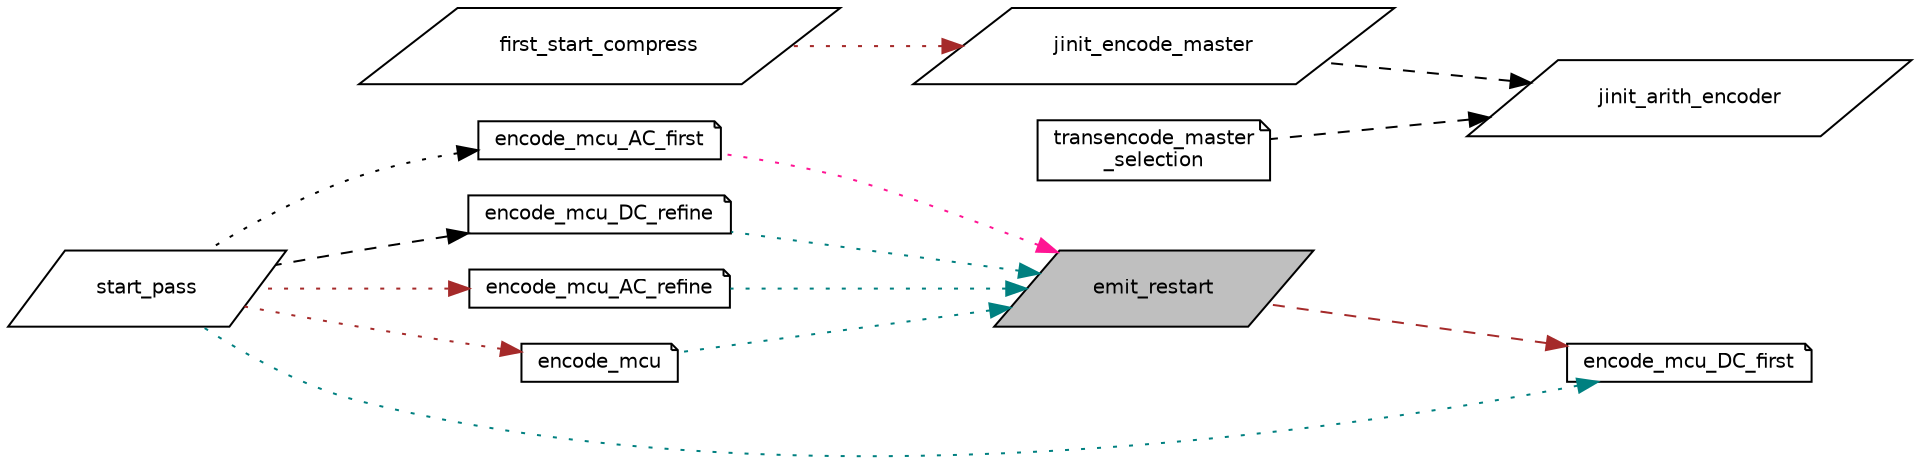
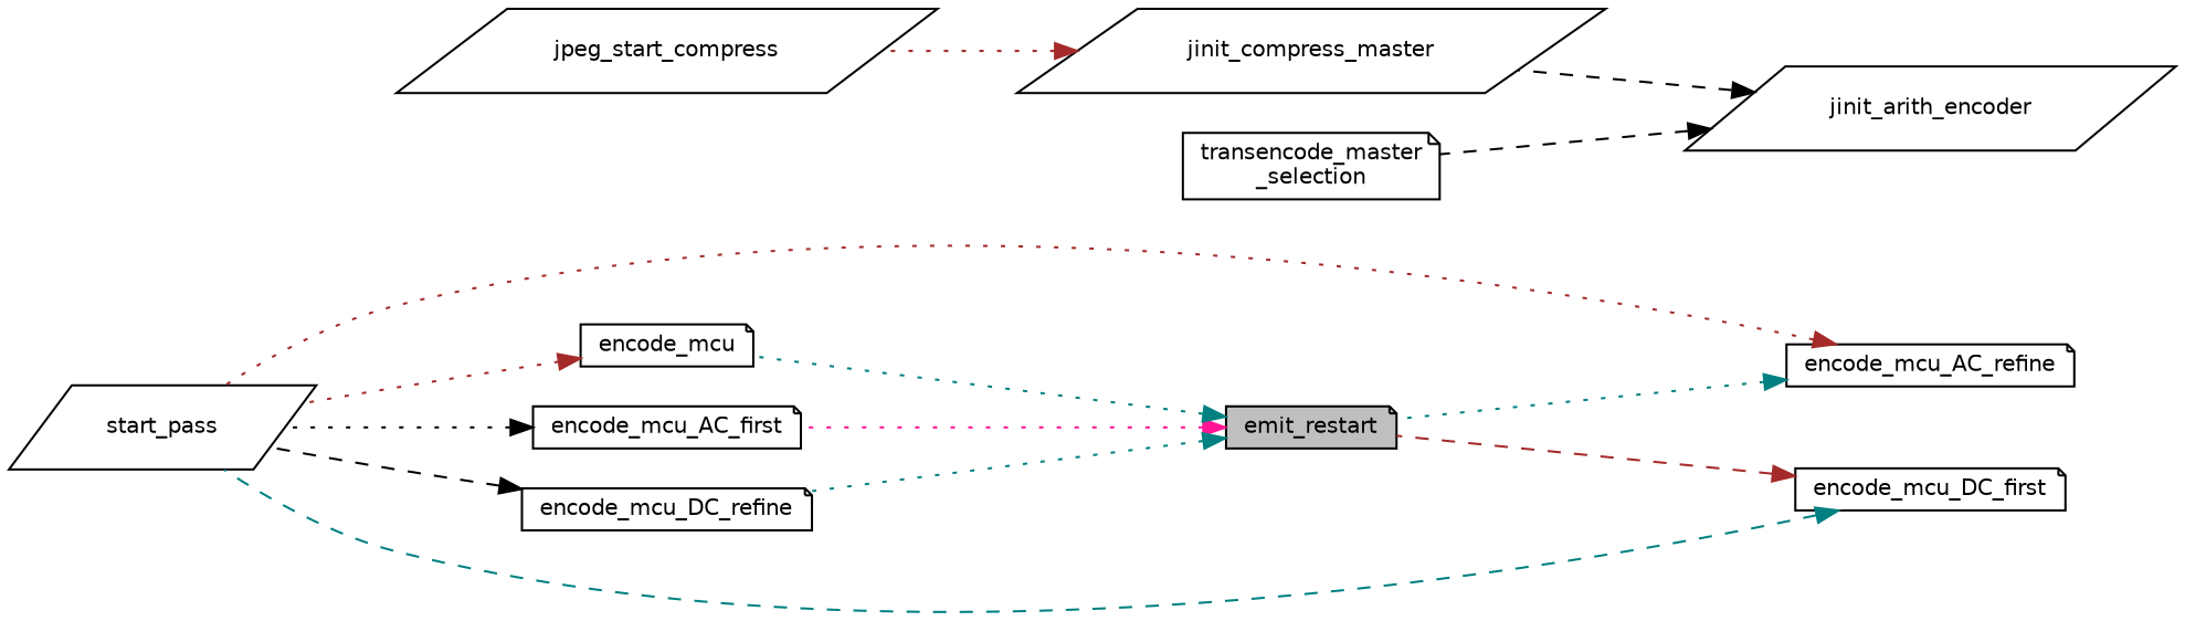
  digraph {
    rankdir=RL
    node [color=black fontname=Helvetica fontsize=10 shape=note]
    edge [color=teal dir=back fontname=Helvetica fontsize=10 labelfontname=Helvetica labelfontsize=10 style=dotted]
-   n1 [fillcolor=grey75 fontcolor=black height=0.2 label=emit_restart shape=parallelogram style=filled width=0.4]
+   n1 [fillcolor=grey75 fontcolor=black height=0.2 label=emit_restart style=filled width=0.4]
    n2 [height=0.2 label=encode_mcu_AC_first width=0.4]
    n3 [height=0.2 label=encode_mcu_DC_refine width=0.4]
    n4 [height=0.2 label=encode_mcu_AC_refine width=0.4]
    n5 [height=0.2 label=encode_mcu width=0.4]
    n6 [height=0.2 label=encode_mcu_DC_first width=0.4]
    n7 [height=0.2 label=start_pass shape=parallelogram width=0.4]
    n8 [height=0.2 label=jinit_arith_encoder shape=parallelogram width=0.4]
-   n9 [height=0.2 label=jinit_encode_master shape=parallelogram width=0.4]
+   n9 [height=0.2 label=jinit_compress_master shape=parallelogram width=0.4]
    n10 [height=0.2 label="transencode_master\l_selection" width=0.4]
-   n11 [height=0.2 label=first_start_compress shape=parallelogram width=0.4]
+   n11 [height=0.2 label=jpeg_start_compress shape=parallelogram width=0.4]
    n1 -> n2 [color=deeppink]
    n1 -> n3
-   n1 -> n4
+   n4 -> n1
    n1 -> n5
    n2 -> n7 [color=black]
    n3 -> n7 [color=black style=dashed]
    n4 -> n7 [color=brown]
    n5 -> n7 [color=brown]
    n6 -> n1 [color=brown style=dashed]
-   n6 -> n7
+   n6 -> n7 [style=dashed]
    n8 -> n9 [color=black style=dashed]
    n8 -> n10 [color=black style=dashed]
    n9 -> n11 [color=brown]
  }
